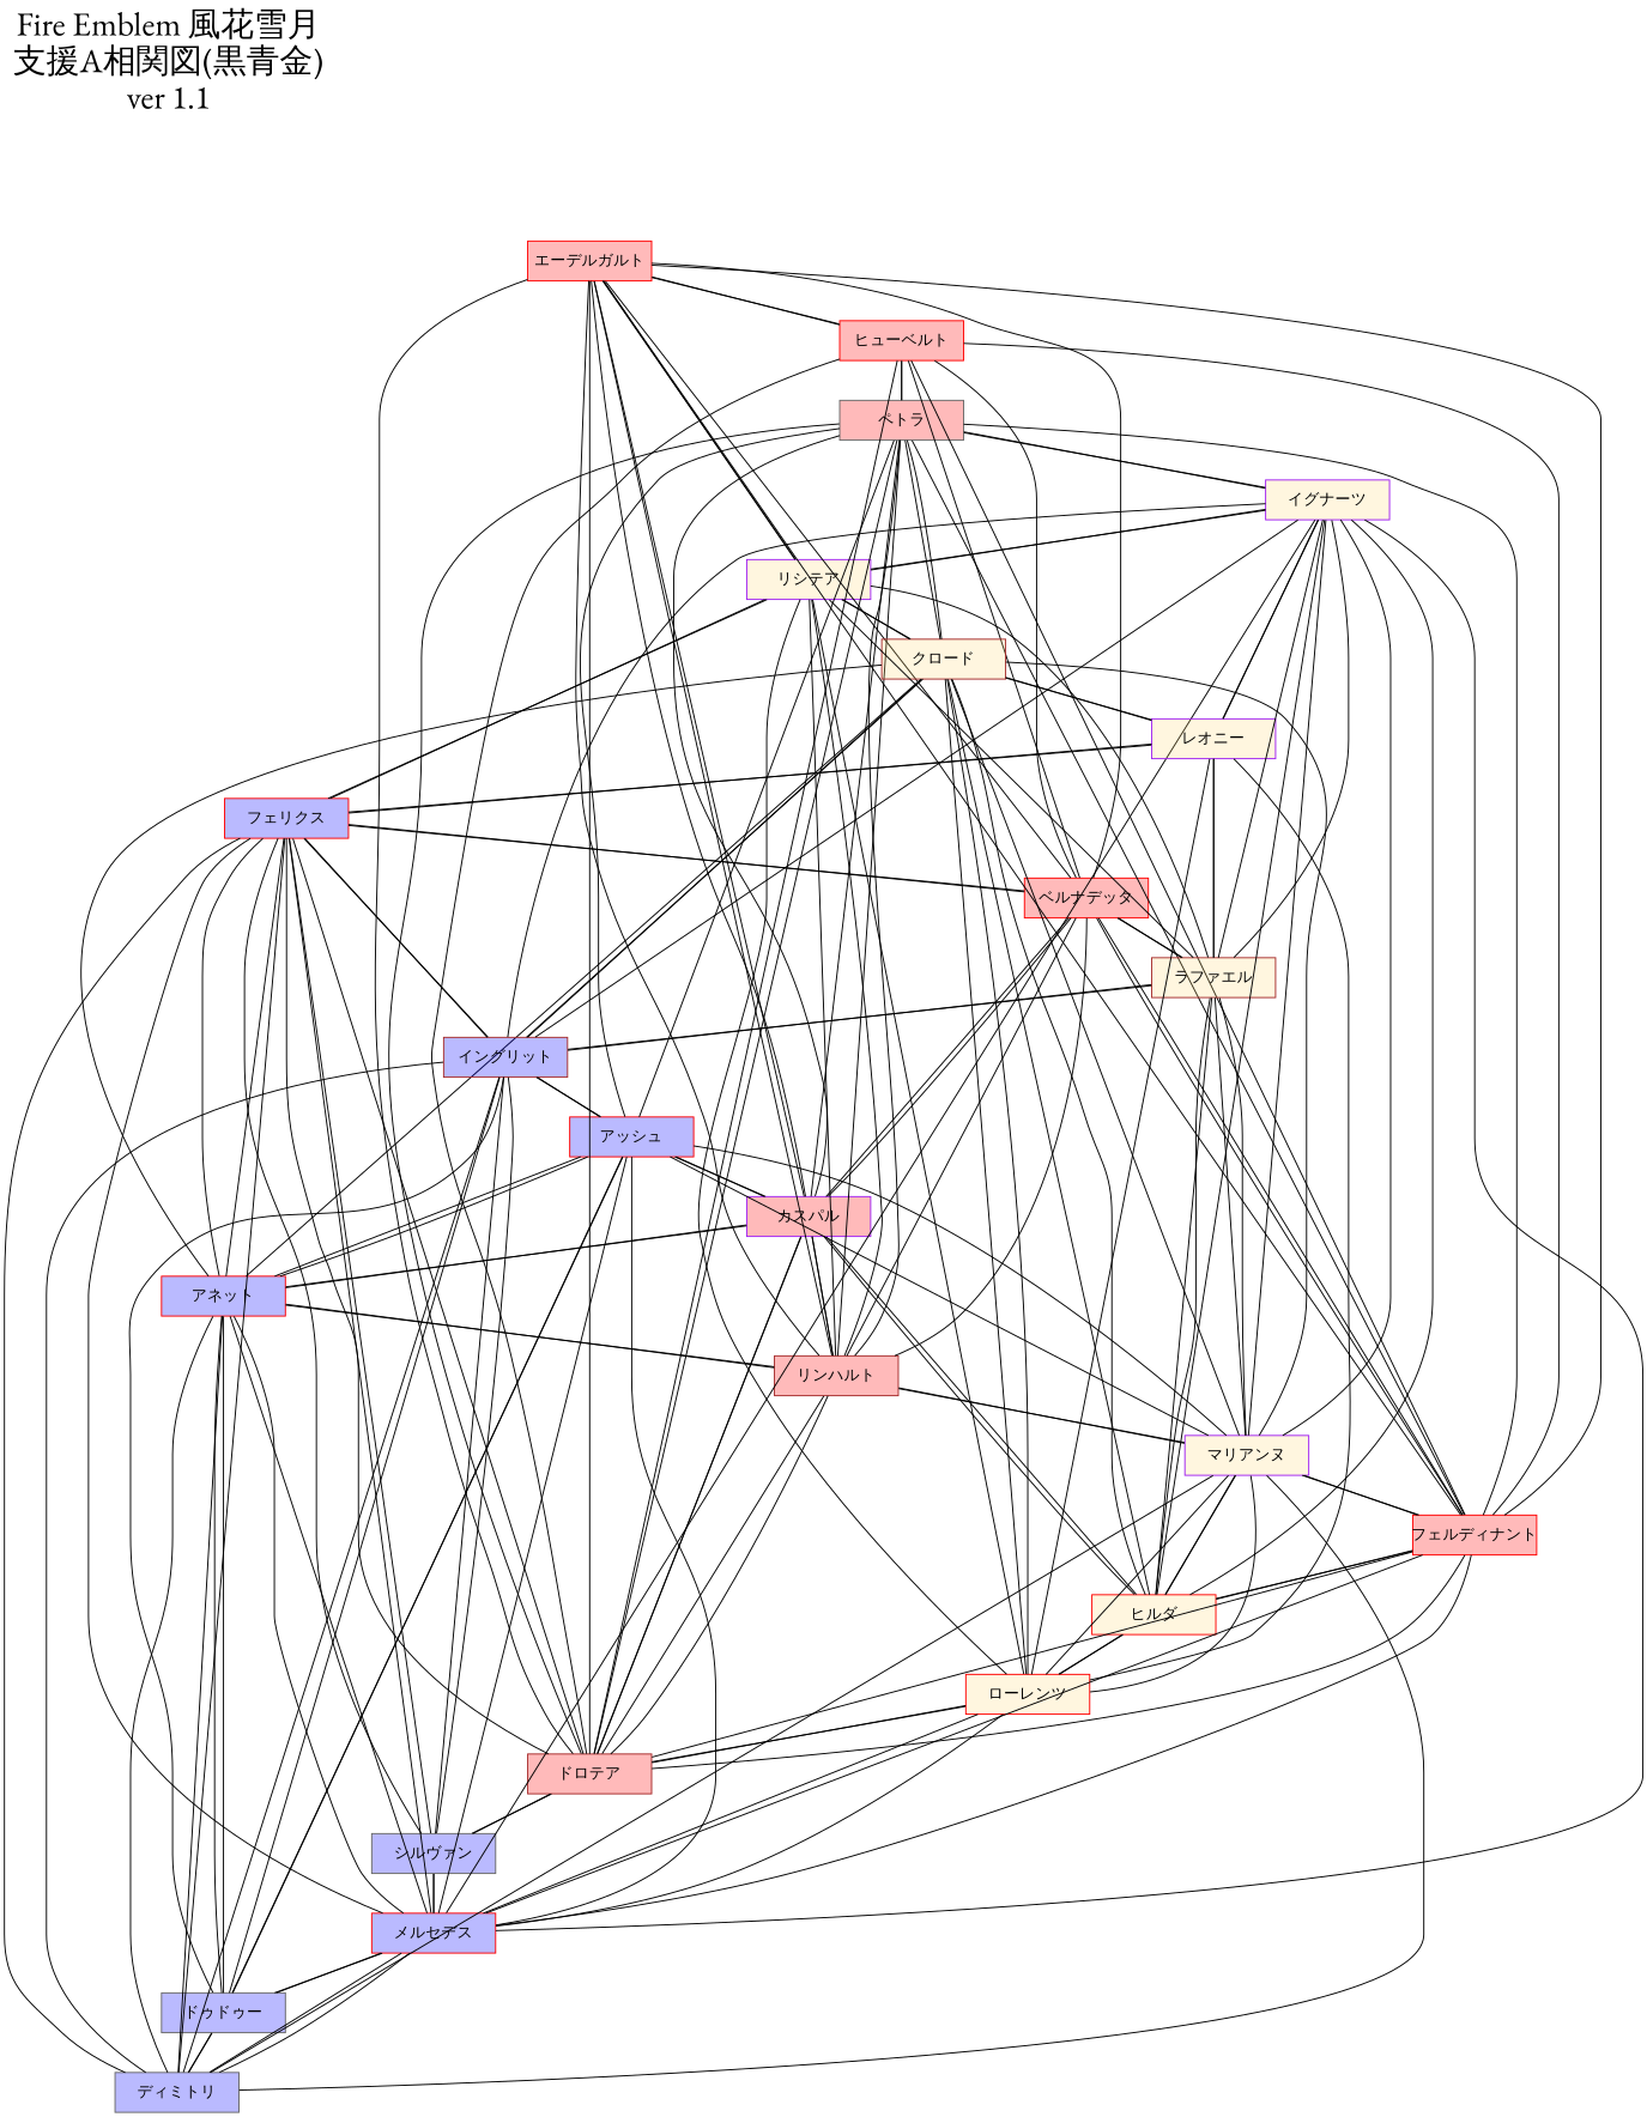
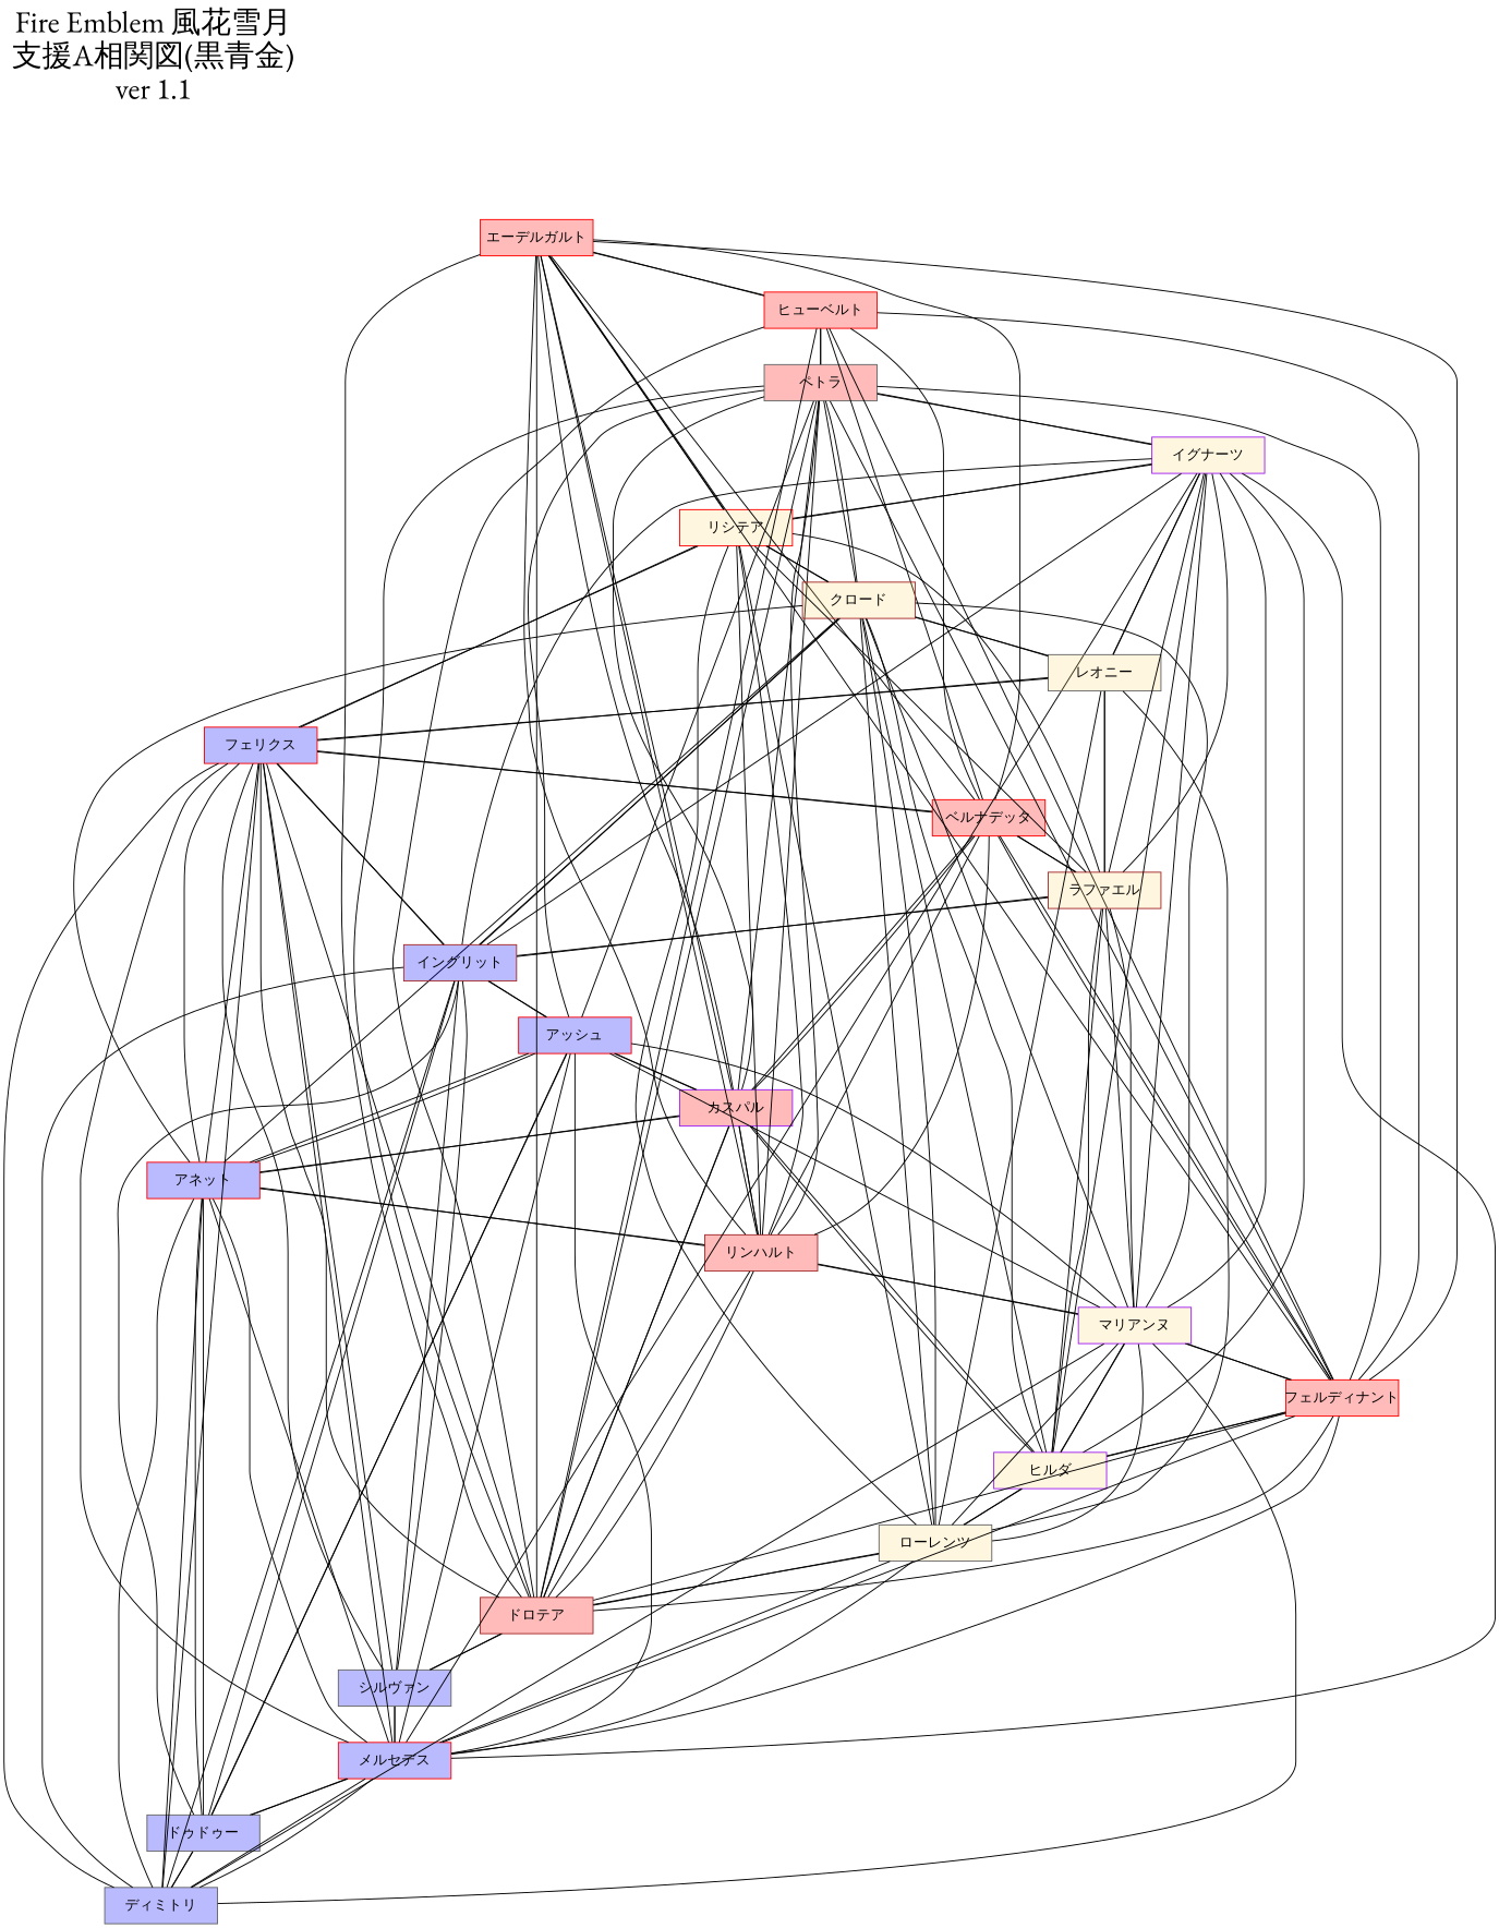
  graph {
    concentrate=true
    fontname="EB Garamond"
    fontsize=30
    label="Fire Emblem 風花雪月\n支援A相関図(黒青金)\nver 1.1"
    labeljust=l
    labelloc=t
    node [color=red fillcolor="#ff000045" fixedsize=true fontname="EB Garamond" shape=box style=filled]
    edge [fontname="EB Garamond"]
    n1 [label="エーデルガルト" width=1.55]
    n2 [label="ヒューベルト" width=1.55]
    n3 [label="フェルディナント" width=1.55]
    n4 [color=brown label="リンハルト" width=1.55]
    n5 [color=purple label="カスパル" width=1.55]
    n6 [label="ベルナデッタ" width=1.55]
    n7 [color=brown label="ドロテア" width=1.55]
-   n8 [color=purple fillcolor="#ffd66b37" label="リシテア" width=1.55]
+   n8 [fillcolor="#ffd66b37" label="リシテア" width=1.55]
    n9 [color=gray40 label="ペトラ" width=1.55]
    n10 [fillcolor="#0000ff45" label="メルセデス" width=1.55]
-   n11 [fillcolor="#ffd66b37" label="ヒルダ" width=1.55]
+   n11 [color=purple fillcolor="#ffd66b37" label="ヒルダ" width=1.55]
    n12 [color=purple fillcolor="#ffd66b37" label="マリアンヌ" width=1.55]
    n13 [fillcolor="#0000ff45" label="アネット" width=1.55]
    n14 [fillcolor="#0000ff45" label="アッシュ" width=1.55]
    n15 [fillcolor="#0000ff45" label="フェリクス" width=1.55]
    n16 [color=brown fillcolor="#ffd66b37" label="ラファエル" width=1.55]
    n17 [color=gray40 fillcolor="#0000ff45" label="シルヴァン" width=1.55]
-   n18 [fillcolor="#ffd66b37" label="ローレンツ" width=1.55]
+   n18 [color=gray40 fillcolor="#ffd66b37" label="ローレンツ" width=1.55]
    n19 [color=brown fillcolor="#ffd66b37" label="クロード" width=1.55]
    n20 [color=purple fillcolor="#ffd66b37" label="イグナーツ" width=1.55]
    n21 [color=gray40 fillcolor="#0000ff45" label="ディミトリ" width=1.55]
    n22 [color=gray40 fillcolor="#0000ff45" label="ドゥドゥー" width=1.55]
    n23 [color=brown fillcolor="#0000ff45" label="イングリット" width=1.55]
-   n24 [color=purple fillcolor="#ffd66b37" label="レオニー" width=1.55]
+   n24 [color=gray40 fillcolor="#ffd66b37" label="レオニー" width=1.55]
    n1 -- n2
    n1 -- n3
    n1 -- n4
    n1 -- n5
    n1 -- n6
    n1 -- n7
    n1 -- n8
    n2 -- n1
    n2 -- n3
    n2 -- n6
    n2 -- n7
    n2 -- n9
    n3 -- n1
    n3 -- n2
    n3 -- n6
    n3 -- n7
    n3 -- n9
    n3 -- n10
    n3 -- n11
    n3 -- n12
    n4 -- n1
    n4 -- n5
    n4 -- n6
    n4 -- n7
    n4 -- n8
    n4 -- n9
    n4 -- n12
    n4 -- n13
    n5 -- n1
    n5 -- n4
    n5 -- n6
    n5 -- n7
    n5 -- n9
    n5 -- n11
    n5 -- n13
    n5 -- n14
    n6 -- n1
    n6 -- n2
    n6 -- n3
    n6 -- n4
    n6 -- n5
    n6 -- n15
    n6 -- n16
    n7 -- n1
    n7 -- n2
    n7 -- n3
    n7 -- n4
    n7 -- n5
    n7 -- n9
    n7 -- n15
    n7 -- n17
    n7 -- n18
    n8 -- n1
    n8 -- n4
    n8 -- n15
    n8 -- n16
    n8 -- n18
    n8 -- n19
    n8 -- n20
    n9 -- n2
    n9 -- n3
    n9 -- n4
    n9 -- n5
    n9 -- n7
    n9 -- n14
    n9 -- n19
    n9 -- n20
    n10 -- n3
    n10 -- n13
    n10 -- n14
    n10 -- n15
    n10 -- n17
    n10 -- n18
    n10 -- n20
    n10 -- n21
    n10 -- n22
    n11 -- n3
    n11 -- n5
    n11 -- n12
    n11 -- n16
    n11 -- n18
    n11 -- n19
    n11 -- n20
    n12 -- n3
    n12 -- n4
    n12 -- n11
    n12 -- n14
    n12 -- n16
    n12 -- n18
    n12 -- n19
    n12 -- n20
    n12 -- n21
    n13 -- n4
    n13 -- n5
    n13 -- n10
    n13 -- n14
    n13 -- n15
    n13 -- n19
    n13 -- n21
    n13 -- n22
    n14 -- n5
    n14 -- n9
    n14 -- n10
    n14 -- n12
    n14 -- n13
    n14 -- n22
    n14 -- n23
    n15 -- n6
    n15 -- n7
    n15 -- n8
    n15 -- n10
    n15 -- n13
    n15 -- n17
    n15 -- n21
    n15 -- n23
    n15 -- n24
    n16 -- n6
    n16 -- n8
    n16 -- n11
    n16 -- n12
    n16 -- n20
    n16 -- n23
    n16 -- n24
    n17 -- n7
    n17 -- n10
    n17 -- n15
    n17 -- n23
    n18 -- n7
    n18 -- n8
    n18 -- n10
    n18 -- n11
    n18 -- n12
    n18 -- n19
    n18 -- n24
    n19 -- n8
    n19 -- n9
    n19 -- n11
    n19 -- n12
    n19 -- n13
    n19 -- n18
    n19 -- n23
    n19 -- n24
    n20 -- n8
    n20 -- n9
    n20 -- n10
    n20 -- n11
    n20 -- n12
    n20 -- n16
    n20 -- n23
    n20 -- n24
    n21 -- n10
    n21 -- n12
    n21 -- n13
    n21 -- n15
    n21 -- n22
    n21 -- n23
    n22 -- n10
    n22 -- n13
    n22 -- n14
    n22 -- n21
    n22 -- n23
    n23 -- n14
    n23 -- n15
    n23 -- n16
    n23 -- n17
    n23 -- n19
    n23 -- n20
    n23 -- n21
    n23 -- n22
    n24 -- n15
    n24 -- n16
    n24 -- n18
    n24 -- n19
    n24 -- n20
  }
